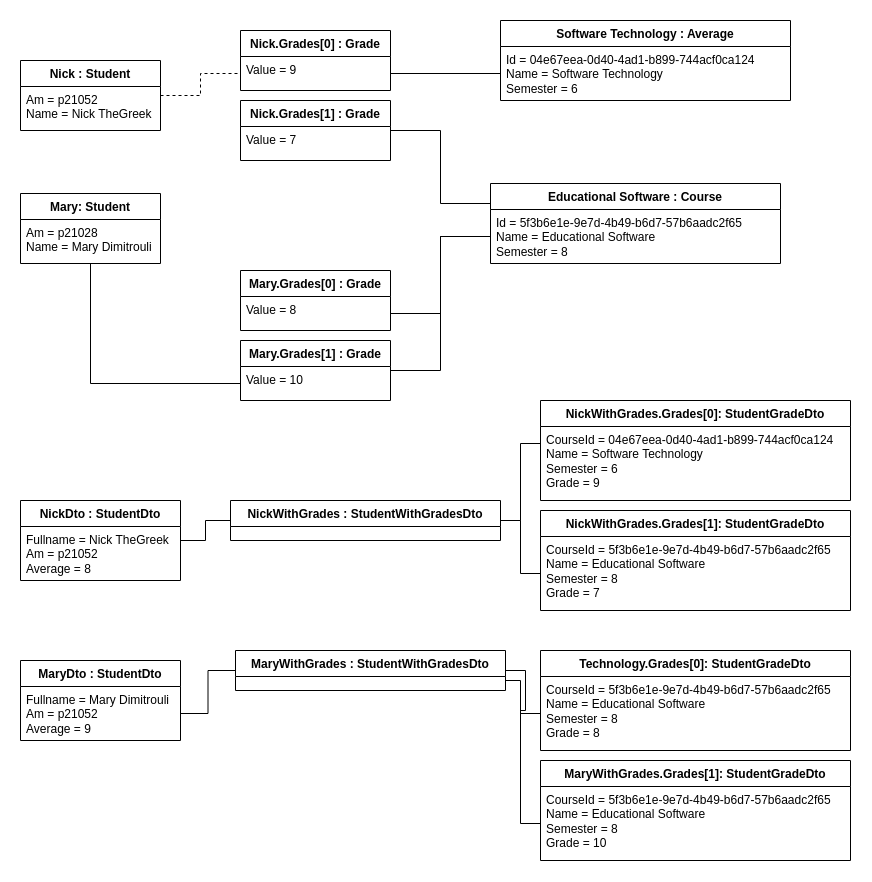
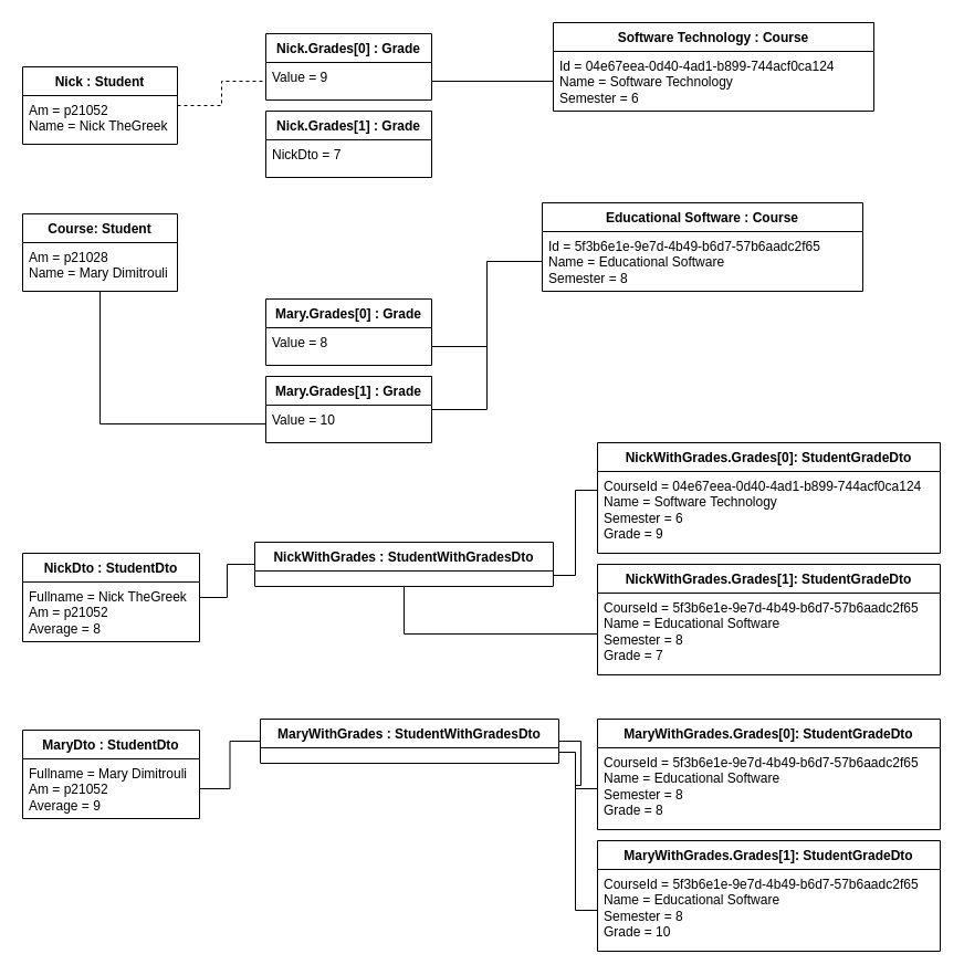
  <mxCell id="0" />
  <mxCell id="1" parent="0" />
  <mxCell id="2" style="edgeStyle=orthogonalEdgeStyle;rounded=0;orthogonalLoop=1;jettySize=auto;html=1;entryX=0;entryY=0.5;entryDx=0;entryDy=0;labelBackgroundColor=none;fontColor=default;endArrow=none;startFill=0;dashed=1;" edge="1" parent="1" source="3" target="8"><mxGeometry relative="1" as="geometry" /></mxCell>
  <mxCell id="3" value="Nick : Student" style="swimlane;fontStyle=1;align=center;verticalAlign=top;childLayout=stackLayout;horizontal=1;startSize=26;horizontalStack=0;resizeParent=1;resizeParentMax=0;resizeLast=0;collapsible=1;marginBottom=0;whiteSpace=wrap;html=1;labelBackgroundColor=none;rounded=0;" parent="1" vertex="1"><mxGeometry x="20" y="60" width="140" height="70" as="geometry"><mxRectangle x="80" y="80" width="80" height="30" as="alternateBounds" /></mxGeometry></mxCell>
  <mxCell id="4" value="Am = p21052&lt;div&gt;Name = Nick TheGreek&lt;/div&gt;" style="text;strokeColor=none;fillColor=none;align=left;verticalAlign=top;spacingLeft=4;spacingRight=4;overflow=hidden;rotatable=0;points=[[0,0.5],[1,0.5]];portConstraint=eastwest;whiteSpace=wrap;html=1;labelBackgroundColor=none;rounded=0;" parent="3" vertex="1"><mxGeometry y="26" width="140" height="44" as="geometry" /></mxCell>
- <mxCell id="5" value="Software Technology : Average" style="swimlane;fontStyle=1;align=center;verticalAlign=top;childLayout=stackLayout;horizontal=1;startSize=26;horizontalStack=0;resizeParent=1;resizeParentMax=0;resizeLast=0;collapsible=1;marginBottom=0;whiteSpace=wrap;html=1;labelBackgroundColor=none;rounded=0;" parent="1" vertex="1"><mxGeometry x="500" y="20" width="290" height="80" as="geometry"><mxRectangle x="80" y="80" width="80" height="30" as="alternateBounds" /></mxGeometry></mxCell>
+ <mxCell id="5" value="Software Technology : Course" style="swimlane;fontStyle=1;align=center;verticalAlign=top;childLayout=stackLayout;horizontal=1;startSize=26;horizontalStack=0;resizeParent=1;resizeParentMax=0;resizeLast=0;collapsible=1;marginBottom=0;whiteSpace=wrap;html=1;labelBackgroundColor=none;rounded=0;" parent="1" vertex="1"><mxGeometry x="500" y="20" width="290" height="80" as="geometry"><mxRectangle x="80" y="80" width="80" height="30" as="alternateBounds" /></mxGeometry></mxCell>
  <mxCell id="6" value="Id =&amp;nbsp;04e67eea-0d40-4ad1-b899-744acf0ca124&lt;div&gt;Name = Software Technology&lt;/div&gt;&lt;div&gt;Semester = 6&lt;/div&gt;" style="text;strokeColor=none;fillColor=none;align=left;verticalAlign=top;spacingLeft=4;spacingRight=4;overflow=hidden;rotatable=0;points=[[0,0.5],[1,0.5]];portConstraint=eastwest;whiteSpace=wrap;html=1;labelBackgroundColor=none;rounded=0;" parent="5" vertex="1"><mxGeometry y="26" width="290" height="54" as="geometry" /></mxCell>
  <mxCell id="7" value="Nick.Grades[0] : Grade" style="swimlane;fontStyle=1;align=center;verticalAlign=top;childLayout=stackLayout;horizontal=1;startSize=26;horizontalStack=0;resizeParent=1;resizeParentMax=0;resizeLast=0;collapsible=1;marginBottom=0;whiteSpace=wrap;html=1;labelBackgroundColor=none;rounded=0;" parent="1" vertex="1"><mxGeometry x="240" y="30" width="150" height="60" as="geometry"><mxRectangle x="80" y="80" width="80" height="30" as="alternateBounds" /></mxGeometry></mxCell>
  <mxCell id="8" value="&lt;div&gt;&lt;span style=&quot;background-color: transparent; color: light-dark(rgb(0, 0, 0), rgb(255, 255, 255));&quot;&gt;Value = 9&lt;/span&gt;&lt;/div&gt;" style="text;strokeColor=none;fillColor=none;align=left;verticalAlign=top;spacingLeft=4;spacingRight=4;overflow=hidden;rotatable=0;points=[[0,0.5],[1,0.5]];portConstraint=eastwest;whiteSpace=wrap;html=1;labelBackgroundColor=none;rounded=0;" parent="7" vertex="1"><mxGeometry y="26" width="150" height="34" as="geometry" /></mxCell>
  <mxCell id="9" style="edgeStyle=orthogonalEdgeStyle;shape=connector;rounded=0;orthogonalLoop=1;jettySize=auto;html=1;entryX=0;entryY=0.5;entryDx=0;entryDy=0;strokeColor=default;align=center;verticalAlign=middle;fontFamily=Helvetica;fontSize=11;fontColor=default;labelBackgroundColor=none;startFill=0;endArrow=none;" edge="1" parent="1" source="10" target="33"><mxGeometry relative="1" as="geometry" /></mxCell>
  <mxCell id="10" value="NickDto : StudentDto" style="swimlane;fontStyle=1;align=center;verticalAlign=top;childLayout=stackLayout;horizontal=1;startSize=26;horizontalStack=0;resizeParent=1;resizeParentMax=0;resizeLast=0;collapsible=1;marginBottom=0;whiteSpace=wrap;html=1;labelBackgroundColor=none;rounded=0;" parent="1" vertex="1"><mxGeometry x="20" y="500" width="160" height="80" as="geometry"><mxRectangle x="80" y="80" width="80" height="30" as="alternateBounds" /></mxGeometry></mxCell>
  <mxCell id="11" value="&lt;div&gt;Fullname = Nick TheGreek&lt;br&gt;&lt;/div&gt;&lt;div&gt;Am = p21052&lt;/div&gt;&lt;div&gt;Average = 8&lt;/div&gt;" style="text;strokeColor=none;fillColor=none;align=left;verticalAlign=top;spacingLeft=4;spacingRight=4;overflow=hidden;rotatable=0;points=[[0,0.5],[1,0.5]];portConstraint=eastwest;whiteSpace=wrap;html=1;labelBackgroundColor=none;rounded=0;" parent="10" vertex="1"><mxGeometry y="26" width="160" height="54" as="geometry" /></mxCell>
  <mxCell id="12" value="NickWithGrades.Grades[0]: StudentGradeDto" style="swimlane;fontStyle=1;align=center;verticalAlign=top;childLayout=stackLayout;horizontal=1;startSize=26;horizontalStack=0;resizeParent=1;resizeParentMax=0;resizeLast=0;collapsible=1;marginBottom=0;whiteSpace=wrap;html=1;labelBackgroundColor=none;rounded=0;" parent="1" vertex="1"><mxGeometry x="540" y="400" width="310" height="100" as="geometry"><mxRectangle x="80" y="80" width="80" height="30" as="alternateBounds" /></mxGeometry></mxCell>
  <mxCell id="13" value="&lt;div&gt;CourseId = 04e67eea-0d40-4ad1-b899-744acf0ca124&lt;/div&gt;&lt;div&gt;Name = Software Technology&lt;/div&gt;&lt;div&gt;Semester = 6&lt;/div&gt;&lt;div&gt;Grade = 9&lt;/div&gt;" style="text;strokeColor=none;fillColor=none;align=left;verticalAlign=top;spacingLeft=4;spacingRight=4;overflow=hidden;rotatable=0;points=[[0,0.5],[1,0.5]];portConstraint=eastwest;whiteSpace=wrap;html=1;labelBackgroundColor=none;rounded=0;" parent="12" vertex="1"><mxGeometry y="26" width="310" height="74" as="geometry" /></mxCell>
- <mxCell id="14" style="edgeStyle=orthogonalEdgeStyle;rounded=0;orthogonalLoop=1;jettySize=auto;html=1;entryX=0;entryY=0.25;entryDx=0;entryDy=0;labelBackgroundColor=none;fontColor=default;endArrow=none;startFill=0;" edge="1" parent="1" source="15" target="22"><mxGeometry relative="1" as="geometry" /></mxCell>
  <mxCell id="15" value="Nick.Grades[1] : Grade" style="swimlane;fontStyle=1;align=center;verticalAlign=top;childLayout=stackLayout;horizontal=1;startSize=26;horizontalStack=0;resizeParent=1;resizeParentMax=0;resizeLast=0;collapsible=1;marginBottom=0;whiteSpace=wrap;html=1;labelBackgroundColor=none;rounded=0;" vertex="1" parent="1"><mxGeometry x="240" y="100" width="150" height="60" as="geometry"><mxRectangle x="80" y="80" width="80" height="30" as="alternateBounds" /></mxGeometry></mxCell>
- <mxCell id="16" value="&lt;div&gt;&lt;span style=&quot;background-color: transparent; color: light-dark(rgb(0, 0, 0), rgb(255, 255, 255));&quot;&gt;Value = 7&lt;/span&gt;&lt;/div&gt;" style="text;strokeColor=none;fillColor=none;align=left;verticalAlign=top;spacingLeft=4;spacingRight=4;overflow=hidden;rotatable=0;points=[[0,0.5],[1,0.5]];portConstraint=eastwest;whiteSpace=wrap;html=1;labelBackgroundColor=none;rounded=0;" vertex="1" parent="15"><mxGeometry y="26" width="150" height="34" as="geometry" /></mxCell>
+ <mxCell id="16" value="&lt;div&gt;&lt;span style=&quot;background-color: transparent; color: light-dark(rgb(0, 0, 0), rgb(255, 255, 255));&quot;&gt;NickDto = 7&lt;/span&gt;&lt;/div&gt;" style="text;strokeColor=none;fillColor=none;align=left;verticalAlign=top;spacingLeft=4;spacingRight=4;overflow=hidden;rotatable=0;points=[[0,0.5],[1,0.5]];portConstraint=eastwest;whiteSpace=wrap;html=1;labelBackgroundColor=none;rounded=0;" vertex="1" parent="15"><mxGeometry y="26" width="150" height="34" as="geometry" /></mxCell>
  <mxCell id="17" style="edgeStyle=orthogonalEdgeStyle;shape=connector;rounded=0;orthogonalLoop=1;jettySize=auto;html=1;entryX=0;entryY=0.5;entryDx=0;entryDy=0;strokeColor=default;align=center;verticalAlign=middle;fontFamily=Helvetica;fontSize=11;fontColor=default;labelBackgroundColor=none;startFill=0;endArrow=none;" edge="1" parent="1" source="18" target="27"><mxGeometry relative="1" as="geometry" /></mxCell>
- <mxCell id="18" value="Mary: Student" style="swimlane;fontStyle=1;align=center;verticalAlign=top;childLayout=stackLayout;horizontal=1;startSize=26;horizontalStack=0;resizeParent=1;resizeParentMax=0;resizeLast=0;collapsible=1;marginBottom=0;whiteSpace=wrap;html=1;labelBackgroundColor=none;rounded=0;" vertex="1" parent="1"><mxGeometry x="20" y="193" width="140" height="70" as="geometry"><mxRectangle x="80" y="80" width="80" height="30" as="alternateBounds" /></mxGeometry></mxCell>
+ <mxCell id="18" value="Course: Student" style="swimlane;fontStyle=1;align=center;verticalAlign=top;childLayout=stackLayout;horizontal=1;startSize=26;horizontalStack=0;resizeParent=1;resizeParentMax=0;resizeLast=0;collapsible=1;marginBottom=0;whiteSpace=wrap;html=1;labelBackgroundColor=none;rounded=0;" vertex="1" parent="1"><mxGeometry x="20" y="193" width="140" height="70" as="geometry"><mxRectangle x="80" y="80" width="80" height="30" as="alternateBounds" /></mxGeometry></mxCell>
  <mxCell id="19" value="Am = p21028&lt;div&gt;Name = Mary Dimitrouli&lt;/div&gt;" style="text;strokeColor=none;fillColor=none;align=left;verticalAlign=top;spacingLeft=4;spacingRight=4;overflow=hidden;rotatable=0;points=[[0,0.5],[1,0.5]];portConstraint=eastwest;whiteSpace=wrap;html=1;labelBackgroundColor=none;rounded=0;" vertex="1" parent="18"><mxGeometry y="26" width="140" height="44" as="geometry" /></mxCell>
  <mxCell id="20" value="Mary.Grades[0] : Grade" style="swimlane;fontStyle=1;align=center;verticalAlign=top;childLayout=stackLayout;horizontal=1;startSize=26;horizontalStack=0;resizeParent=1;resizeParentMax=0;resizeLast=0;collapsible=1;marginBottom=0;whiteSpace=wrap;html=1;labelBackgroundColor=none;rounded=0;" vertex="1" parent="1"><mxGeometry x="240" y="270" width="150" height="60" as="geometry"><mxRectangle x="80" y="80" width="80" height="30" as="alternateBounds" /></mxGeometry></mxCell>
  <mxCell id="21" value="&lt;div&gt;&lt;span style=&quot;background-color: transparent; color: light-dark(rgb(0, 0, 0), rgb(255, 255, 255));&quot;&gt;Value = 8&lt;/span&gt;&lt;/div&gt;" style="text;strokeColor=none;fillColor=none;align=left;verticalAlign=top;spacingLeft=4;spacingRight=4;overflow=hidden;rotatable=0;points=[[0,0.5],[1,0.5]];portConstraint=eastwest;whiteSpace=wrap;html=1;labelBackgroundColor=none;rounded=0;" vertex="1" parent="20"><mxGeometry y="26" width="150" height="34" as="geometry" /></mxCell>
  <mxCell id="22" value="Educational Software : Course" style="swimlane;fontStyle=1;align=center;verticalAlign=top;childLayout=stackLayout;horizontal=1;startSize=26;horizontalStack=0;resizeParent=1;resizeParentMax=0;resizeLast=0;collapsible=1;marginBottom=0;whiteSpace=wrap;html=1;labelBackgroundColor=none;rounded=0;" vertex="1" parent="1"><mxGeometry x="490" y="183" width="290" height="80" as="geometry"><mxRectangle x="80" y="80" width="80" height="30" as="alternateBounds" /></mxGeometry></mxCell>
  <mxCell id="23" value="Id =&amp;nbsp;&lt;span style=&quot;background-color: transparent;&quot;&gt;5f3b6e1e-9e7d-4b49-b6d7-57b6aadc2f65&lt;/span&gt;&lt;div&gt;&lt;div&gt;Name = Educational Software&lt;/div&gt;&lt;div&gt;Semester = 8&lt;/div&gt;&lt;/div&gt;" style="text;strokeColor=none;fillColor=none;align=left;verticalAlign=top;spacingLeft=4;spacingRight=4;overflow=hidden;rotatable=0;points=[[0,0.5],[1,0.5]];portConstraint=eastwest;whiteSpace=wrap;html=1;labelBackgroundColor=none;rounded=0;" vertex="1" parent="22"><mxGeometry y="26" width="290" height="54" as="geometry" /></mxCell>
  <mxCell id="24" style="edgeStyle=orthogonalEdgeStyle;rounded=0;orthogonalLoop=1;jettySize=auto;html=1;entryX=0;entryY=0.5;entryDx=0;entryDy=0;labelBackgroundColor=none;fontColor=default;endArrow=none;startFill=0;" edge="1" parent="1" source="8" target="6"><mxGeometry relative="1" as="geometry" /></mxCell>
  <mxCell id="25" style="edgeStyle=orthogonalEdgeStyle;shape=connector;rounded=0;orthogonalLoop=1;jettySize=auto;html=1;entryX=0;entryY=0.5;entryDx=0;entryDy=0;strokeColor=default;align=center;verticalAlign=middle;fontFamily=Helvetica;fontSize=11;fontColor=default;labelBackgroundColor=none;startFill=0;endArrow=none;" edge="1" parent="1" source="26" target="23"><mxGeometry relative="1" as="geometry"><Array as="points"><mxPoint x="440" y="370" /><mxPoint x="440" y="236" /></Array></mxGeometry></mxCell>
  <mxCell id="26" value="Mary.Grades[1] : Grade" style="swimlane;fontStyle=1;align=center;verticalAlign=top;childLayout=stackLayout;horizontal=1;startSize=26;horizontalStack=0;resizeParent=1;resizeParentMax=0;resizeLast=0;collapsible=1;marginBottom=0;whiteSpace=wrap;html=1;labelBackgroundColor=none;rounded=0;" vertex="1" parent="1"><mxGeometry x="240" y="340" width="150" height="60" as="geometry"><mxRectangle x="80" y="80" width="80" height="30" as="alternateBounds" /></mxGeometry></mxCell>
  <mxCell id="27" value="&lt;div&gt;&lt;span style=&quot;background-color: transparent; color: light-dark(rgb(0, 0, 0), rgb(255, 255, 255));&quot;&gt;Value = 10&lt;/span&gt;&lt;/div&gt;" style="text;strokeColor=none;fillColor=none;align=left;verticalAlign=top;spacingLeft=4;spacingRight=4;overflow=hidden;rotatable=0;points=[[0,0.5],[1,0.5]];portConstraint=eastwest;whiteSpace=wrap;html=1;labelBackgroundColor=none;rounded=0;" vertex="1" parent="26"><mxGeometry y="26" width="150" height="34" as="geometry" /></mxCell>
  <mxCell id="28" style="edgeStyle=orthogonalEdgeStyle;shape=connector;rounded=0;orthogonalLoop=1;jettySize=auto;html=1;entryX=0;entryY=0.5;entryDx=0;entryDy=0;strokeColor=default;align=center;verticalAlign=middle;fontFamily=Helvetica;fontSize=11;fontColor=default;labelBackgroundColor=none;startFill=0;endArrow=none;" edge="1" parent="1" source="21" target="23"><mxGeometry relative="1" as="geometry" /></mxCell>
  <mxCell id="29" value="MaryDto : StudentDto" style="swimlane;fontStyle=1;align=center;verticalAlign=top;childLayout=stackLayout;horizontal=1;startSize=26;horizontalStack=0;resizeParent=1;resizeParentMax=0;resizeLast=0;collapsible=1;marginBottom=0;whiteSpace=wrap;html=1;labelBackgroundColor=none;rounded=0;" vertex="1" parent="1"><mxGeometry x="20" y="660" width="160" height="80" as="geometry"><mxRectangle x="80" y="80" width="80" height="30" as="alternateBounds" /></mxGeometry></mxCell>
  <mxCell id="30" value="&lt;div&gt;Fullname = Mary Dimitrouli&lt;br&gt;&lt;/div&gt;&lt;div&gt;Am = p21052&lt;/div&gt;&lt;div&gt;Average = 9&lt;/div&gt;" style="text;strokeColor=none;fillColor=none;align=left;verticalAlign=top;spacingLeft=4;spacingRight=4;overflow=hidden;rotatable=0;points=[[0,0.5],[1,0.5]];portConstraint=eastwest;whiteSpace=wrap;html=1;labelBackgroundColor=none;rounded=0;" vertex="1" parent="29"><mxGeometry y="26" width="160" height="54" as="geometry" /></mxCell>
  <mxCell id="31" style="edgeStyle=orthogonalEdgeStyle;shape=connector;rounded=0;orthogonalLoop=1;jettySize=auto;html=1;entryX=0;entryY=0.5;entryDx=0;entryDy=0;strokeColor=default;align=center;verticalAlign=middle;fontFamily=Helvetica;fontSize=11;fontColor=default;labelBackgroundColor=none;startFill=0;endArrow=none;" edge="1" parent="1" source="33" target="13"><mxGeometry relative="1" as="geometry"><Array as="points"><mxPoint x="520" y="520" /><mxPoint x="520" y="443" /></Array></mxGeometry></mxCell>
  <mxCell id="32" style="edgeStyle=orthogonalEdgeStyle;shape=connector;rounded=0;orthogonalLoop=1;jettySize=auto;html=1;entryX=0;entryY=0.5;entryDx=0;entryDy=0;strokeColor=default;align=center;verticalAlign=middle;fontFamily=Helvetica;fontSize=11;fontColor=default;labelBackgroundColor=none;startFill=0;endArrow=none;" edge="1" parent="1" source="33" target="38"><mxGeometry relative="1" as="geometry" /></mxCell>
- <mxCell id="33" value="NickWithGrades : StudentWithGradesDto" style="swimlane;fontStyle=1;align=center;verticalAlign=top;childLayout=stackLayout;horizontal=1;startSize=26;horizontalStack=0;resizeParent=1;resizeParentMax=0;resizeLast=0;collapsible=1;marginBottom=0;whiteSpace=wrap;html=1;labelBackgroundColor=none;rounded=0;" vertex="1" parent="1"><mxGeometry x="230" y="500" width="270" height="40" as="geometry"><mxRectangle x="80" y="80" width="80" height="30" as="alternateBounds" /></mxGeometry></mxCell>
+ <mxCell id="33" value="NickWithGrades : StudentWithGradesDto" style="swimlane;fontStyle=1;align=center;verticalAlign=top;childLayout=stackLayout;horizontal=1;startSize=26;horizontalStack=0;resizeParent=1;resizeParentMax=0;resizeLast=0;collapsible=1;marginBottom=0;whiteSpace=wrap;html=1;labelBackgroundColor=none;rounded=0;" vertex="1" parent="1"><mxGeometry x="230" y="490" width="270" height="40" as="geometry"><mxRectangle x="80" y="80" width="80" height="30" as="alternateBounds" /></mxGeometry></mxCell>
  <mxCell id="34" style="edgeStyle=orthogonalEdgeStyle;shape=connector;rounded=0;orthogonalLoop=1;jettySize=auto;html=1;entryX=0;entryY=0.5;entryDx=0;entryDy=0;strokeColor=default;align=center;verticalAlign=middle;fontFamily=Helvetica;fontSize=11;fontColor=default;labelBackgroundColor=none;startFill=0;endArrow=none;" edge="1" parent="1" source="36" target="40"><mxGeometry relative="1" as="geometry" /></mxCell>
  <mxCell id="35" style="edgeStyle=orthogonalEdgeStyle;shape=connector;rounded=0;orthogonalLoop=1;jettySize=auto;html=1;entryX=0;entryY=0.5;entryDx=0;entryDy=0;strokeColor=default;align=center;verticalAlign=middle;fontFamily=Helvetica;fontSize=11;fontColor=default;labelBackgroundColor=none;startFill=0;endArrow=none;" edge="1" parent="1" source="36" target="42"><mxGeometry relative="1" as="geometry"><Array as="points"><mxPoint x="520" y="680" /><mxPoint x="520" y="823" /></Array></mxGeometry></mxCell>
  <mxCell id="36" value="MaryWithGrades : StudentWithGradesDto" style="swimlane;fontStyle=1;align=center;verticalAlign=top;childLayout=stackLayout;horizontal=1;startSize=26;horizontalStack=0;resizeParent=1;resizeParentMax=0;resizeLast=0;collapsible=1;marginBottom=0;whiteSpace=wrap;html=1;labelBackgroundColor=none;rounded=0;" vertex="1" parent="1"><mxGeometry x="235" y="650" width="270" height="40" as="geometry"><mxRectangle x="80" y="80" width="80" height="30" as="alternateBounds" /></mxGeometry></mxCell>
  <mxCell id="37" value="NickWithGrades.Grades[1]: StudentGradeDto" style="swimlane;fontStyle=1;align=center;verticalAlign=top;childLayout=stackLayout;horizontal=1;startSize=26;horizontalStack=0;resizeParent=1;resizeParentMax=0;resizeLast=0;collapsible=1;marginBottom=0;whiteSpace=wrap;html=1;labelBackgroundColor=none;rounded=0;" vertex="1" parent="1"><mxGeometry x="540" y="510" width="310" height="100" as="geometry"><mxRectangle x="80" y="80" width="80" height="30" as="alternateBounds" /></mxGeometry></mxCell>
  <mxCell id="38" value="&lt;div&gt;CourseId =&amp;nbsp;&lt;span style=&quot;background-color: transparent; color: light-dark(rgb(0, 0, 0), rgb(255, 255, 255));&quot;&gt;5f3b6e1e-9e7d-4b49-b6d7-57b6aadc2f65&lt;/span&gt;&lt;/div&gt;&lt;div&gt;Name = Educational Software&lt;/div&gt;&lt;div&gt;Semester = 8&lt;/div&gt;&lt;div&gt;Grade = 7&lt;/div&gt;" style="text;strokeColor=none;fillColor=none;align=left;verticalAlign=top;spacingLeft=4;spacingRight=4;overflow=hidden;rotatable=0;points=[[0,0.5],[1,0.5]];portConstraint=eastwest;whiteSpace=wrap;html=1;labelBackgroundColor=none;rounded=0;" vertex="1" parent="37"><mxGeometry y="26" width="310" height="74" as="geometry" /></mxCell>
- <mxCell id="39" value="Technology.Grades[0]: StudentGradeDto" style="swimlane;fontStyle=1;align=center;verticalAlign=top;childLayout=stackLayout;horizontal=1;startSize=26;horizontalStack=0;resizeParent=1;resizeParentMax=0;resizeLast=0;collapsible=1;marginBottom=0;whiteSpace=wrap;html=1;labelBackgroundColor=none;rounded=0;" vertex="1" parent="1"><mxGeometry x="540" y="650" width="310" height="100" as="geometry"><mxRectangle x="80" y="80" width="80" height="30" as="alternateBounds" /></mxGeometry></mxCell>
+ <mxCell id="39" value="MaryWithGrades.Grades[0]: StudentGradeDto" style="swimlane;fontStyle=1;align=center;verticalAlign=top;childLayout=stackLayout;horizontal=1;startSize=26;horizontalStack=0;resizeParent=1;resizeParentMax=0;resizeLast=0;collapsible=1;marginBottom=0;whiteSpace=wrap;html=1;labelBackgroundColor=none;rounded=0;" vertex="1" parent="1"><mxGeometry x="540" y="650" width="310" height="100" as="geometry"><mxRectangle x="80" y="80" width="80" height="30" as="alternateBounds" /></mxGeometry></mxCell>
  <mxCell id="40" value="&lt;div&gt;CourseId =&amp;nbsp;&lt;span style=&quot;background-color: transparent; color: light-dark(rgb(0, 0, 0), rgb(255, 255, 255));&quot;&gt;5f3b6e1e-9e7d-4b49-b6d7-57b6aadc2f65&lt;/span&gt;&lt;/div&gt;&lt;div&gt;Name = Educational Software&lt;/div&gt;&lt;div&gt;Semester = 8&lt;/div&gt;&lt;div&gt;Grade = 8&lt;/div&gt;" style="text;strokeColor=none;fillColor=none;align=left;verticalAlign=top;spacingLeft=4;spacingRight=4;overflow=hidden;rotatable=0;points=[[0,0.5],[1,0.5]];portConstraint=eastwest;whiteSpace=wrap;html=1;labelBackgroundColor=none;rounded=0;" vertex="1" parent="39"><mxGeometry y="26" width="310" height="74" as="geometry" /></mxCell>
  <mxCell id="41" value="MaryWithGrades.Grades[1]: StudentGradeDto" style="swimlane;fontStyle=1;align=center;verticalAlign=top;childLayout=stackLayout;horizontal=1;startSize=26;horizontalStack=0;resizeParent=1;resizeParentMax=0;resizeLast=0;collapsible=1;marginBottom=0;whiteSpace=wrap;html=1;labelBackgroundColor=none;rounded=0;" vertex="1" parent="1"><mxGeometry x="540" y="760" width="310" height="100" as="geometry"><mxRectangle x="80" y="80" width="80" height="30" as="alternateBounds" /></mxGeometry></mxCell>
  <mxCell id="42" value="&lt;div&gt;CourseId =&amp;nbsp;&lt;span style=&quot;background-color: transparent; color: light-dark(rgb(0, 0, 0), rgb(255, 255, 255));&quot;&gt;5f3b6e1e-9e7d-4b49-b6d7-57b6aadc2f65&lt;/span&gt;&lt;/div&gt;&lt;div&gt;Name = Educational Software&lt;/div&gt;&lt;div&gt;Semester = 8&lt;/div&gt;&lt;div&gt;Grade = 10&lt;/div&gt;" style="text;strokeColor=none;fillColor=none;align=left;verticalAlign=top;spacingLeft=4;spacingRight=4;overflow=hidden;rotatable=0;points=[[0,0.5],[1,0.5]];portConstraint=eastwest;whiteSpace=wrap;html=1;labelBackgroundColor=none;rounded=0;" vertex="1" parent="41"><mxGeometry y="26" width="310" height="74" as="geometry" /></mxCell>
  <mxCell id="43" style="edgeStyle=orthogonalEdgeStyle;shape=connector;rounded=0;orthogonalLoop=1;jettySize=auto;html=1;entryX=0;entryY=0.5;entryDx=0;entryDy=0;strokeColor=default;align=center;verticalAlign=middle;fontFamily=Helvetica;fontSize=11;fontColor=default;labelBackgroundColor=none;startFill=0;endArrow=none;" edge="1" parent="1" source="30" target="36"><mxGeometry relative="1" as="geometry" /></mxCell>
